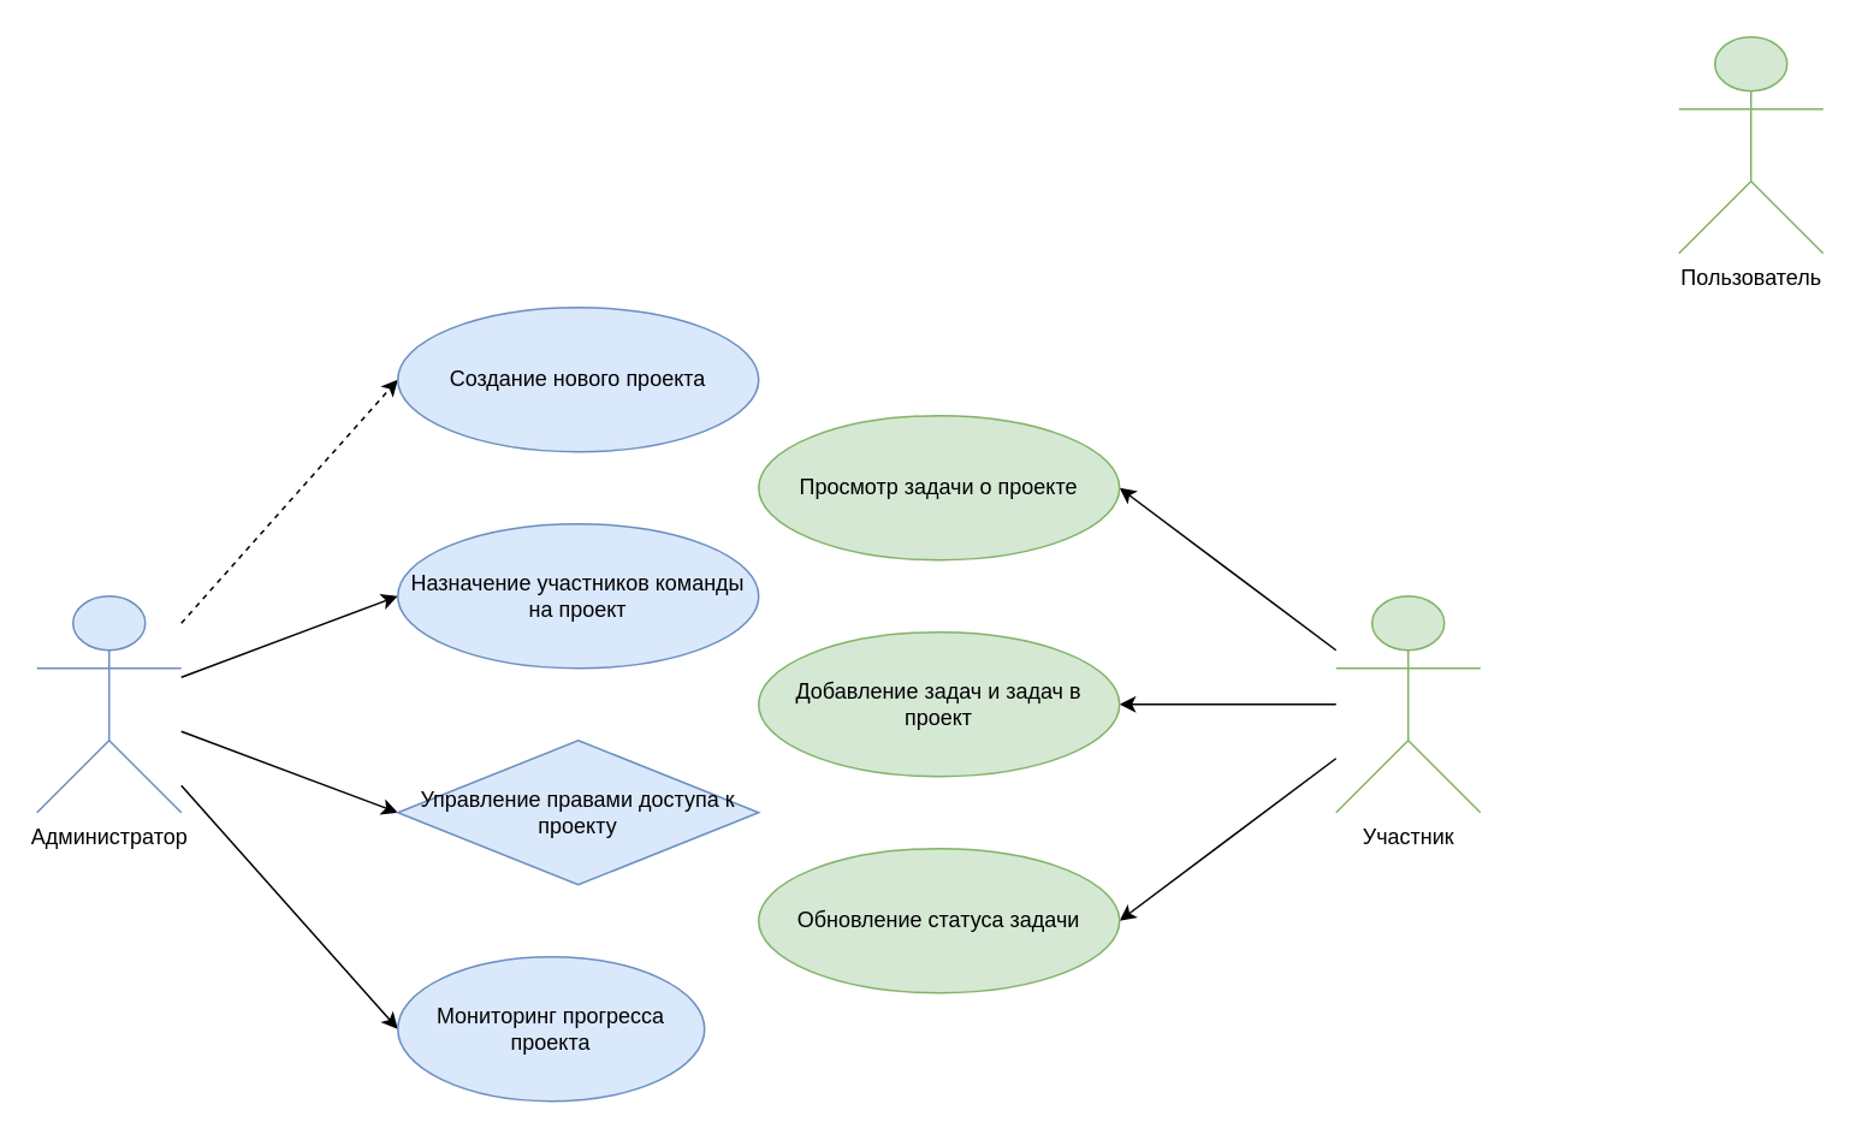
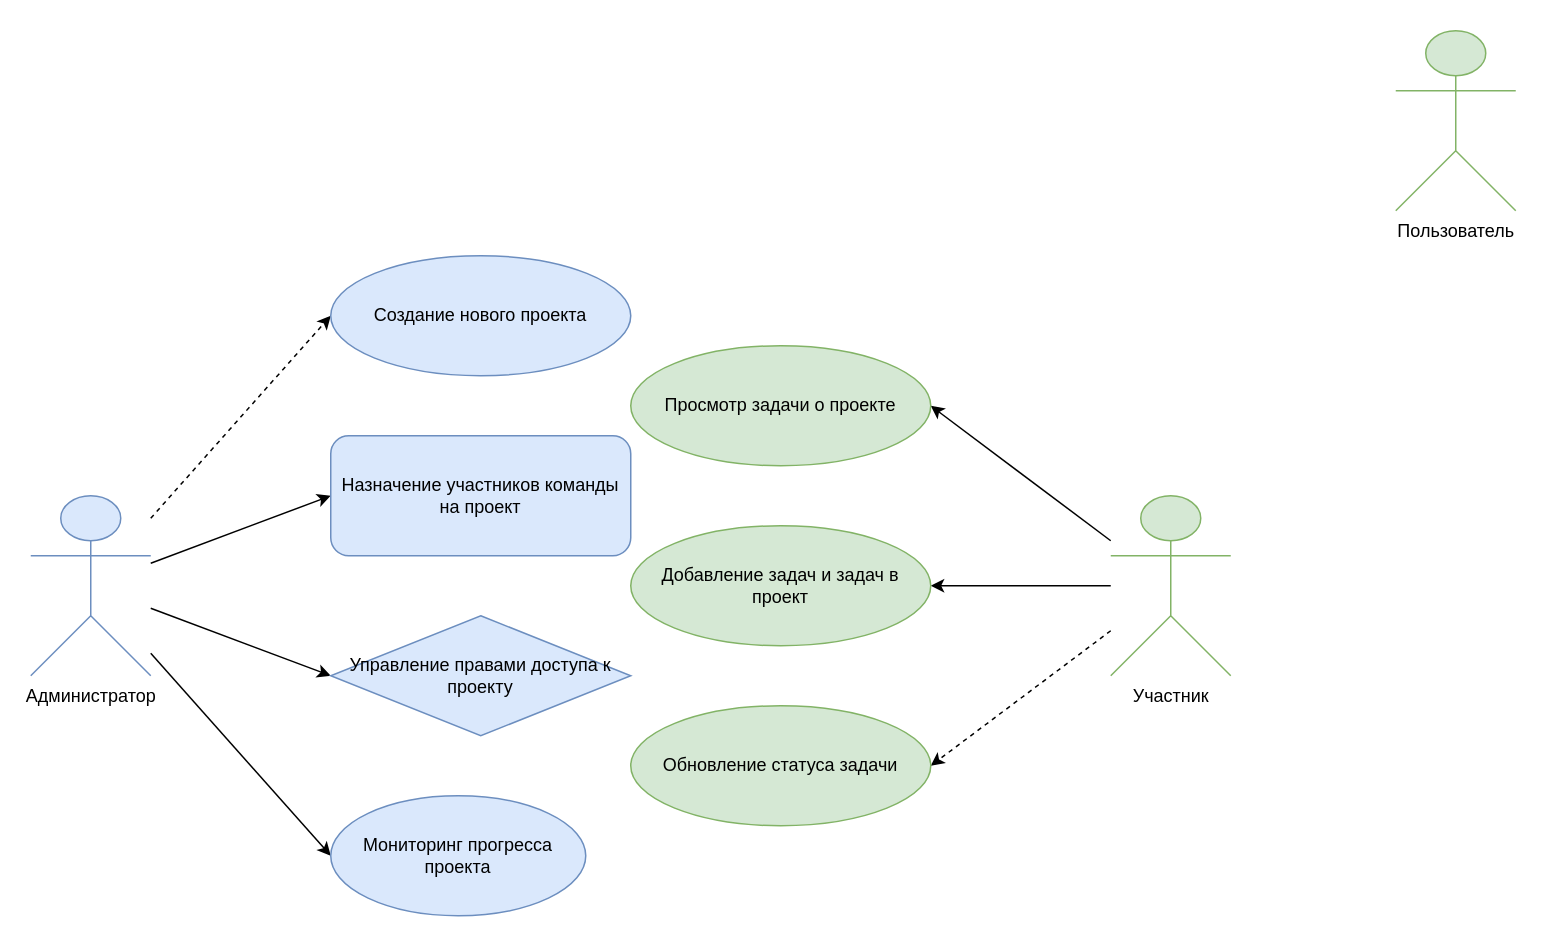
  <mxCell id="0" />
  <mxCell id="1" parent="0" />
  <mxCell id="2" style="rounded=0;orthogonalLoop=1;jettySize=auto;html=1;entryX=0;entryY=0.5;entryDx=0;entryDy=0;dashed=1;" edge="1" parent="1" source="6" target="7"><mxGeometry relative="1" as="geometry" /></mxCell>
  <mxCell id="3" style="rounded=0;orthogonalLoop=1;jettySize=auto;html=1;entryX=0;entryY=0.5;entryDx=0;entryDy=0;" edge="1" parent="1" source="6" target="8"><mxGeometry relative="1" as="geometry" /></mxCell>
  <mxCell id="4" style="rounded=0;orthogonalLoop=1;jettySize=auto;html=1;entryX=0;entryY=0.5;entryDx=0;entryDy=0;" edge="1" parent="1" source="6" target="9"><mxGeometry relative="1" as="geometry" /></mxCell>
  <mxCell id="5" style="rounded=0;orthogonalLoop=1;jettySize=auto;html=1;entryX=0;entryY=0.5;entryDx=0;entryDy=0;" edge="1" parent="1" source="6" target="10"><mxGeometry relative="1" as="geometry" /></mxCell>
  <mxCell id="6" value="Администратор " style="shape=umlActor;verticalLabelPosition=bottom;verticalAlign=top;html=1;outlineConnect=0;fillColor=#dae8fc;strokeColor=#6c8ebf;" vertex="1" parent="1"><mxGeometry y="330" width="80" height="120" as="geometry" x="20" /></mxCell>
  <mxCell id="7" value="Создание нового проекта" style="ellipse;whiteSpace=wrap;html=1;fillColor=#dae8fc;strokeColor=#6c8ebf;" vertex="1" parent="1"><mxGeometry x="220" y="170" width="200" height="80" as="geometry" /></mxCell>
- <mxCell id="8" value="Назначение участников команды на проект" style="ellipse;whiteSpace=wrap;html=1;fillColor=#dae8fc;strokeColor=#6c8ebf;" vertex="1" parent="1"><mxGeometry x="220" y="290" width="200" height="80" as="geometry" /></mxCell>
+ <mxCell id="8" value="Назначение участников команды на проект" style="whiteSpace=wrap;html=1;fillColor=#dae8fc;strokeColor=#6c8ebf;rounded=1;" vertex="1" parent="1"><mxGeometry x="220" y="290" width="200" height="80" as="geometry" /></mxCell>
  <mxCell id="9" value="Управление правами доступа к проекту" style="rhombus;whiteSpace=wrap;html=1;fillColor=#dae8fc;strokeColor=#6c8ebf;" vertex="1" parent="1"><mxGeometry x="220" y="410" width="200" height="80" as="geometry" /></mxCell>
  <mxCell id="10" value="Мониторинг прогресса проекта" style="ellipse;whiteSpace=wrap;html=1;fillColor=#dae8fc;strokeColor=#6c8ebf;" vertex="1" parent="1"><mxGeometry x="220" y="530" width="170" height="80" as="geometry" /></mxCell>
- <mxCell id="11" style="rounded=0;orthogonalLoop=1;jettySize=auto;html=1;entryX=1;entryY=0.5;entryDx=0;entryDy=0;" edge="1" parent="1" source="14" target="17"><mxGeometry relative="1" as="geometry" /></mxCell>
+ <mxCell id="11" style="rounded=0;orthogonalLoop=1;jettySize=auto;html=1;entryX=1;entryY=0.5;entryDx=0;entryDy=0;dashed=1;" edge="1" parent="1" source="14" target="17"><mxGeometry relative="1" as="geometry" /></mxCell>
  <mxCell id="12" style="rounded=0;orthogonalLoop=1;jettySize=auto;html=1;entryX=1;entryY=0.5;entryDx=0;entryDy=0;" edge="1" parent="1" source="14" target="16"><mxGeometry relative="1" as="geometry" /></mxCell>
  <mxCell id="13" style="rounded=0;orthogonalLoop=1;jettySize=auto;html=1;entryX=1;entryY=0.5;entryDx=0;entryDy=0;" edge="1" parent="1" source="14" target="15"><mxGeometry relative="1" as="geometry" /></mxCell>
  <mxCell id="14" value="Участник" style="shape=umlActor;verticalLabelPosition=bottom;verticalAlign=top;html=1;outlineConnect=0;fillColor=#d5e8d4;strokeColor=#82b366;" vertex="1" parent="1"><mxGeometry x="740" y="330" width="80" height="120" as="geometry" /></mxCell>
  <mxCell id="15" value="Просмотр задачи о проекте" style="ellipse;whiteSpace=wrap;html=1;fillColor=#d5e8d4;strokeColor=#82b366;" vertex="1" parent="1"><mxGeometry x="420" y="230" width="200" height="80" as="geometry" /></mxCell>
  <mxCell id="16" value="Добавление задач и задач в проект" style="ellipse;whiteSpace=wrap;html=1;fillColor=#d5e8d4;strokeColor=#82b366;" vertex="1" parent="1"><mxGeometry x="420" y="350" width="200" height="80" as="geometry" /></mxCell>
  <mxCell id="17" value="Обновление статуса задачи" style="ellipse;whiteSpace=wrap;html=1;fillColor=#d5e8d4;strokeColor=#82b366;" vertex="1" parent="1"><mxGeometry x="420" y="470" width="200" height="80" as="geometry" /></mxCell>
  <mxCell id="18" value="Пользователь" style="shape=umlActor;verticalLabelPosition=bottom;verticalAlign=top;html=1;outlineConnect=0;fillColor=#d5e8d4;strokeColor=#82b366;" vertex="1" parent="1"><mxGeometry x="930" y="20" width="80" height="120" as="geometry" /></mxCell>
